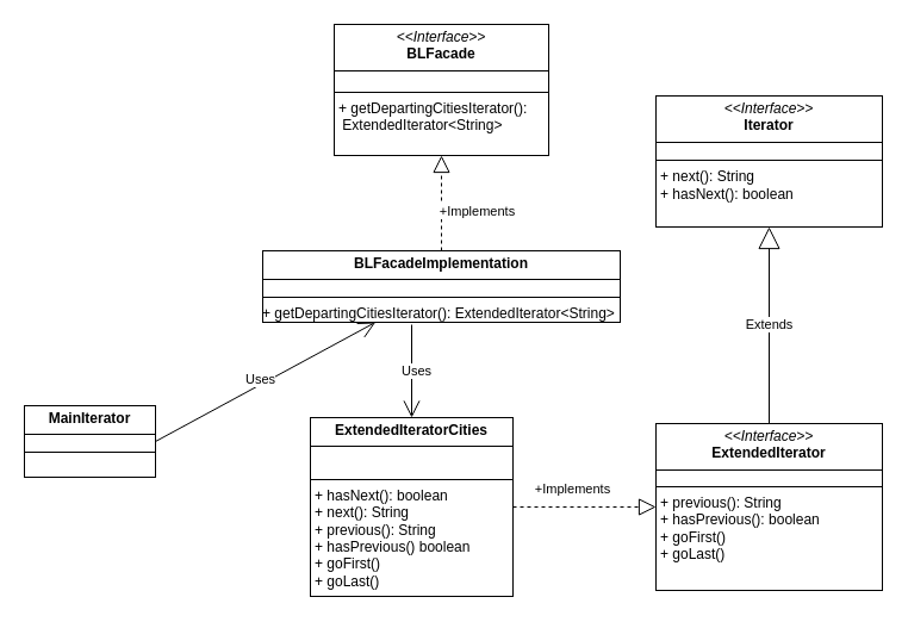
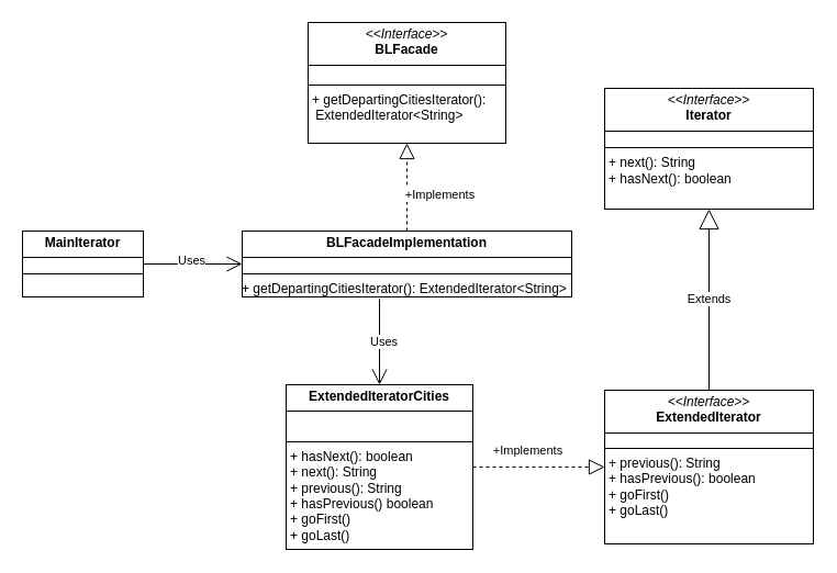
  <mxCell id="0" />
  <mxCell id="1" parent="0" />
- <mxCell id="2" value="&lt;p style=&quot;margin:0px;margin-top:4px;text-align:center;&quot;&gt;&lt;b&gt;MainIterator&lt;/b&gt;&lt;/p&gt;&lt;hr size=&quot;1&quot; style=&quot;border-style:solid;&quot;&gt;&lt;div style=&quot;height:2px;&quot;&gt;&lt;/div&gt;&lt;hr size=&quot;1&quot; style=&quot;border-style:solid;&quot;&gt;&lt;div style=&quot;height:2px;&quot;&gt;&lt;/div&gt;" style="verticalAlign=top;align=left;overflow=fill;html=1;whiteSpace=wrap;" vertex="1" parent="1"><mxGeometry x="20" y="340" width="110" height="60" as="geometry" /></mxCell>
+ <mxCell id="2" value="&lt;p style=&quot;margin:0px;margin-top:4px;text-align:center;&quot;&gt;&lt;b&gt;MainIterator&lt;/b&gt;&lt;/p&gt;&lt;hr size=&quot;1&quot; style=&quot;border-style:solid;&quot;&gt;&lt;div style=&quot;height:2px;&quot;&gt;&lt;/div&gt;&lt;hr size=&quot;1&quot; style=&quot;border-style:solid;&quot;&gt;&lt;div style=&quot;height:2px;&quot;&gt;&lt;/div&gt;" style="verticalAlign=top;align=left;overflow=fill;html=1;whiteSpace=wrap;" vertex="1" parent="1"><mxGeometry x="20" y="210" width="110" height="60" as="geometry" /></mxCell>
  <mxCell id="3" value="&lt;p style=&quot;margin:0px;margin-top:4px;text-align:center;&quot;&gt;&lt;b&gt;BLFacadeImplementation&lt;/b&gt;&lt;/p&gt;&lt;hr size=&quot;1&quot; style=&quot;border-style:solid;&quot;&gt;&lt;div style=&quot;height:2px;&quot;&gt;&lt;/div&gt;&lt;hr size=&quot;1&quot; style=&quot;border-style:solid;&quot;&gt;&lt;div style=&quot;height:2px;&quot;&gt;+&amp;nbsp;getDepartingCitiesIterator():&amp;nbsp;ExtendedIterator&amp;lt;String&amp;gt;&lt;/div&gt;" style="verticalAlign=top;align=left;overflow=fill;html=1;whiteSpace=wrap;" vertex="1" parent="1"><mxGeometry x="220" y="210" width="300" height="60" as="geometry" /></mxCell>
  <mxCell id="4" value="&lt;p style=&quot;margin:0px;margin-top:4px;text-align:center;&quot;&gt;&lt;b&gt;ExtendedIteratorCities&lt;/b&gt;&lt;/p&gt;&lt;hr size=&quot;1&quot; style=&quot;border-style:solid;&quot;&gt;&lt;p style=&quot;margin:0px;margin-left:4px;&quot;&gt;&lt;br&gt;&lt;/p&gt;&lt;hr size=&quot;1&quot; style=&quot;border-style:solid;&quot;&gt;&lt;p style=&quot;margin:0px;margin-left:4px;&quot;&gt;+ hasNext(): boolean&lt;/p&gt;&lt;p style=&quot;margin:0px;margin-left:4px;&quot;&gt;+&amp;nbsp;next(): String&lt;/p&gt;&lt;p style=&quot;margin:0px;margin-left:4px;&quot;&gt;+&amp;nbsp;previous(): String&lt;/p&gt;&lt;p style=&quot;margin:0px;margin-left:4px;&quot;&gt;+&amp;nbsp;hasPrevious() boolean&lt;/p&gt;&lt;p style=&quot;margin:0px;margin-left:4px;&quot;&gt;+ goFirst()&lt;/p&gt;&lt;p style=&quot;margin:0px;margin-left:4px;&quot;&gt;+&amp;nbsp;goLast()&lt;/p&gt;" style="verticalAlign=top;align=left;overflow=fill;html=1;whiteSpace=wrap;" vertex="1" parent="1"><mxGeometry x="260" y="350" width="170" height="150" as="geometry" /></mxCell>
  <mxCell id="5" value="&lt;p style=&quot;margin:0px;margin-top:4px;text-align:center;&quot;&gt;&lt;i&gt;&amp;lt;&amp;lt;Interface&amp;gt;&amp;gt;&lt;/i&gt;&lt;br&gt;&lt;b&gt;ExtendedIterator&lt;/b&gt;&lt;/p&gt;&lt;hr size=&quot;1&quot; style=&quot;border-style:solid;&quot;&gt;&lt;p style=&quot;margin: 0px 0px 0px 4px; font-size: 1px;&quot;&gt;&lt;br&gt;&lt;/p&gt;&lt;hr size=&quot;1&quot; style=&quot;border-style:solid;&quot;&gt;&lt;p style=&quot;margin:0px;margin-left:4px;&quot;&gt;+ previous(): String&lt;br&gt;+ hasPrevious(): boolean&lt;/p&gt;&lt;p style=&quot;margin:0px;margin-left:4px;&quot;&gt;+ goFirst()&lt;/p&gt;&lt;p style=&quot;margin:0px;margin-left:4px;&quot;&gt;+ goLast()&lt;/p&gt;" style="verticalAlign=top;align=left;overflow=fill;html=1;whiteSpace=wrap;" vertex="1" parent="1"><mxGeometry x="550" y="355" width="190" height="140" as="geometry" /></mxCell>
  <mxCell id="6" value="&lt;p style=&quot;margin:0px;margin-top:4px;text-align:center;&quot;&gt;&lt;i&gt;&amp;lt;&amp;lt;Interface&amp;gt;&amp;gt;&lt;/i&gt;&lt;br&gt;&lt;b&gt;Iterator&lt;/b&gt;&lt;/p&gt;&lt;hr size=&quot;1&quot; style=&quot;border-style:solid;&quot;&gt;&lt;p style=&quot;margin: 0px 0px 0px 4px; font-size: 2px;&quot;&gt;&lt;br&gt;&lt;/p&gt;&lt;hr size=&quot;1&quot; style=&quot;border-style:solid;&quot;&gt;&lt;p style=&quot;margin:0px;margin-left:4px;&quot;&gt;+ next(): String&lt;br&gt;+ hasNext(): boolean&lt;/p&gt;" style="verticalAlign=top;align=left;overflow=fill;html=1;whiteSpace=wrap;" vertex="1" parent="1"><mxGeometry x="550" y="80" width="190" height="110" as="geometry" /></mxCell>
  <mxCell id="7" value="&lt;p style=&quot;margin:0px;margin-top:4px;text-align:center;&quot;&gt;&lt;i&gt;&amp;lt;&amp;lt;Interface&amp;gt;&amp;gt;&lt;/i&gt;&lt;br&gt;&lt;b&gt;BLFacade&lt;/b&gt;&lt;/p&gt;&lt;hr size=&quot;1&quot; style=&quot;border-style:solid;&quot;&gt;&lt;p style=&quot;margin: 0px 0px 0px 4px; font-size: 4px;&quot;&gt;&lt;br&gt;&lt;/p&gt;&lt;hr size=&quot;1&quot; style=&quot;border-style:solid;&quot;&gt;&lt;p style=&quot;margin:0px;margin-left:4px;&quot;&gt;+ getDepartingCitiesIterator(): &amp;nbsp;ExtendedIterator&amp;lt;String&amp;gt;&lt;br&gt;&lt;br&gt;&lt;/p&gt;" style="verticalAlign=top;align=left;overflow=fill;html=1;whiteSpace=wrap;" vertex="1" parent="1"><mxGeometry x="280" y="20" width="180" height="110" as="geometry" /></mxCell>
  <mxCell id="8" value="Extends" style="endArrow=block;endSize=16;endFill=0;html=1;rounded=0;entryX=0.5;entryY=1;entryDx=0;entryDy=0;exitX=0.5;exitY=0;exitDx=0;exitDy=0;" edge="1" parent="1" source="5" target="6"><mxGeometry width="160" relative="1" as="geometry"><mxPoint x="330" y="280" as="sourcePoint" /><mxPoint x="490" y="280" as="targetPoint" /></mxGeometry></mxCell>
  <mxCell id="9" value="" style="endArrow=block;dashed=1;endFill=0;endSize=12;html=1;rounded=0;entryX=0;entryY=0.5;entryDx=0;entryDy=0;exitX=1;exitY=0.5;exitDx=0;exitDy=0;" edge="1" parent="1" source="4" target="5"><mxGeometry width="160" relative="1" as="geometry"><mxPoint x="330" y="280" as="sourcePoint" /><mxPoint x="490" y="280" as="targetPoint" /></mxGeometry></mxCell>
  <mxCell id="10" value="" style="endArrow=block;dashed=1;endFill=0;endSize=12;html=1;rounded=0;exitX=0.5;exitY=0;exitDx=0;exitDy=0;" edge="1" parent="1" source="3" target="7"><mxGeometry width="160" relative="1" as="geometry"><mxPoint x="390" y="405" as="sourcePoint" /><mxPoint x="520" y="390" as="targetPoint" /></mxGeometry></mxCell>
  <mxCell id="11" value="+Implements" style="edgeLabel;html=1;align=center;verticalAlign=middle;resizable=0;points=[];" vertex="1" connectable="0" parent="10"><mxGeometry x="0.092" y="2" relative="1" as="geometry"><mxPoint x="31" y="10" as="offset" /></mxGeometry></mxCell>
  <mxCell id="12" value="" style="endArrow=open;endFill=1;endSize=12;html=1;rounded=0;" edge="1" parent="1" target="4"><mxGeometry width="160" relative="1" as="geometry"><mxPoint x="345" y="272" as="sourcePoint" /><mxPoint x="490" y="280" as="targetPoint" /></mxGeometry></mxCell>
  <mxCell id="13" value="Uses" style="edgeLabel;html=1;align=center;verticalAlign=middle;resizable=0;points=[];" vertex="1" connectable="0" parent="12"><mxGeometry x="-0.021" y="4" relative="1" as="geometry"><mxPoint x="-1" as="offset" /></mxGeometry></mxCell>
  <mxCell id="14" value="+Implements" style="edgeLabel;html=1;align=center;verticalAlign=middle;resizable=0;points=[];" vertex="1" connectable="0" parent="1"><mxGeometry x="479.998" y="409.998" as="geometry" /></mxCell>
  <mxCell id="15" value="" style="endArrow=open;endFill=1;endSize=12;html=1;rounded=0;exitX=1;exitY=0.5;exitDx=0;exitDy=0;" edge="1" parent="1" source="2" target="3"><mxGeometry width="160" relative="1" as="geometry"><mxPoint x="300" y="273" as="sourcePoint" /><mxPoint x="307" y="360" as="targetPoint" /></mxGeometry></mxCell>
  <mxCell id="16" value="Uses" style="edgeLabel;html=1;align=center;verticalAlign=middle;resizable=0;points=[];" vertex="1" connectable="0" parent="15"><mxGeometry x="-0.021" y="4" relative="1" as="geometry"><mxPoint x="-1" as="offset" /></mxGeometry></mxCell>
